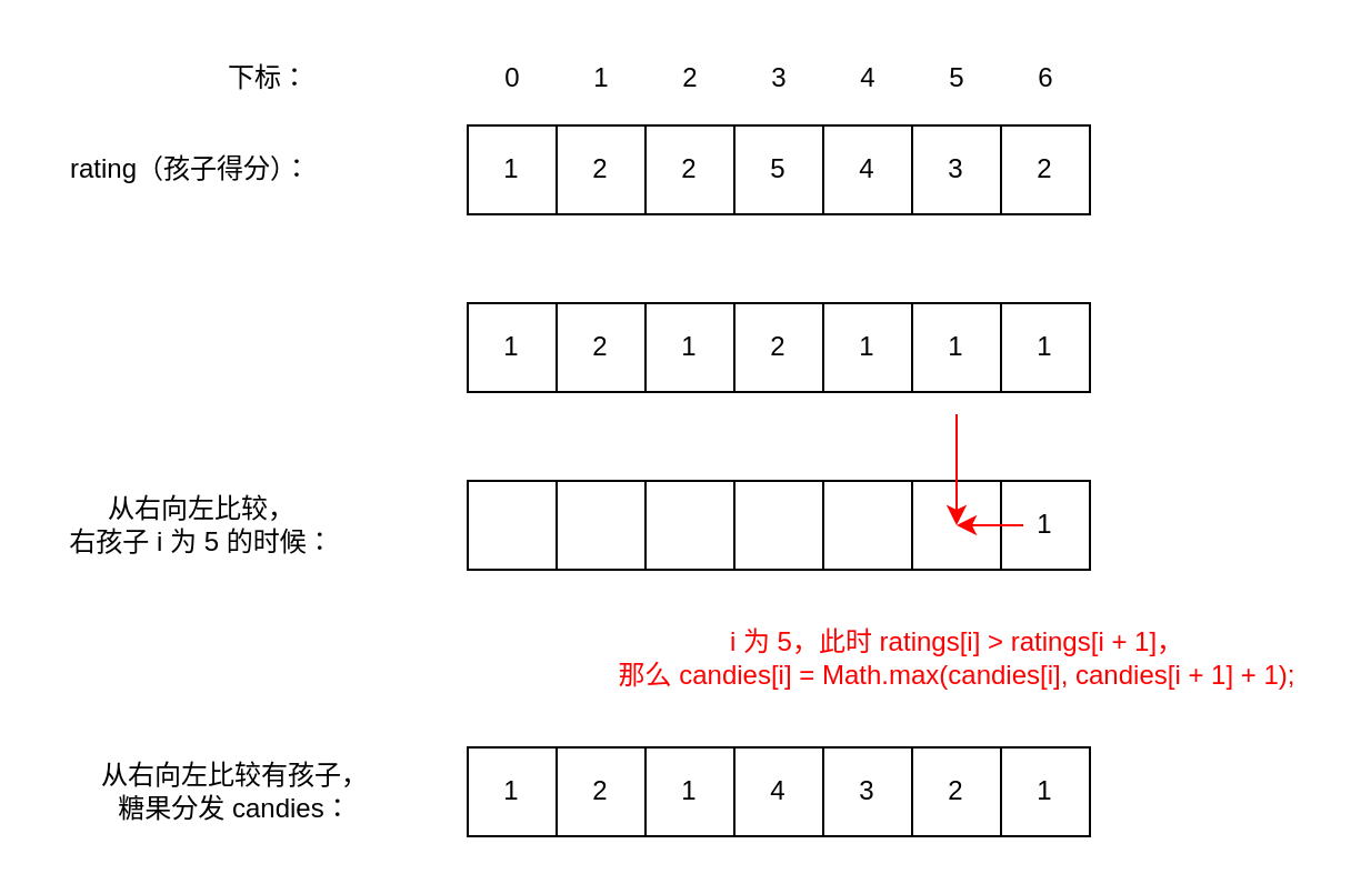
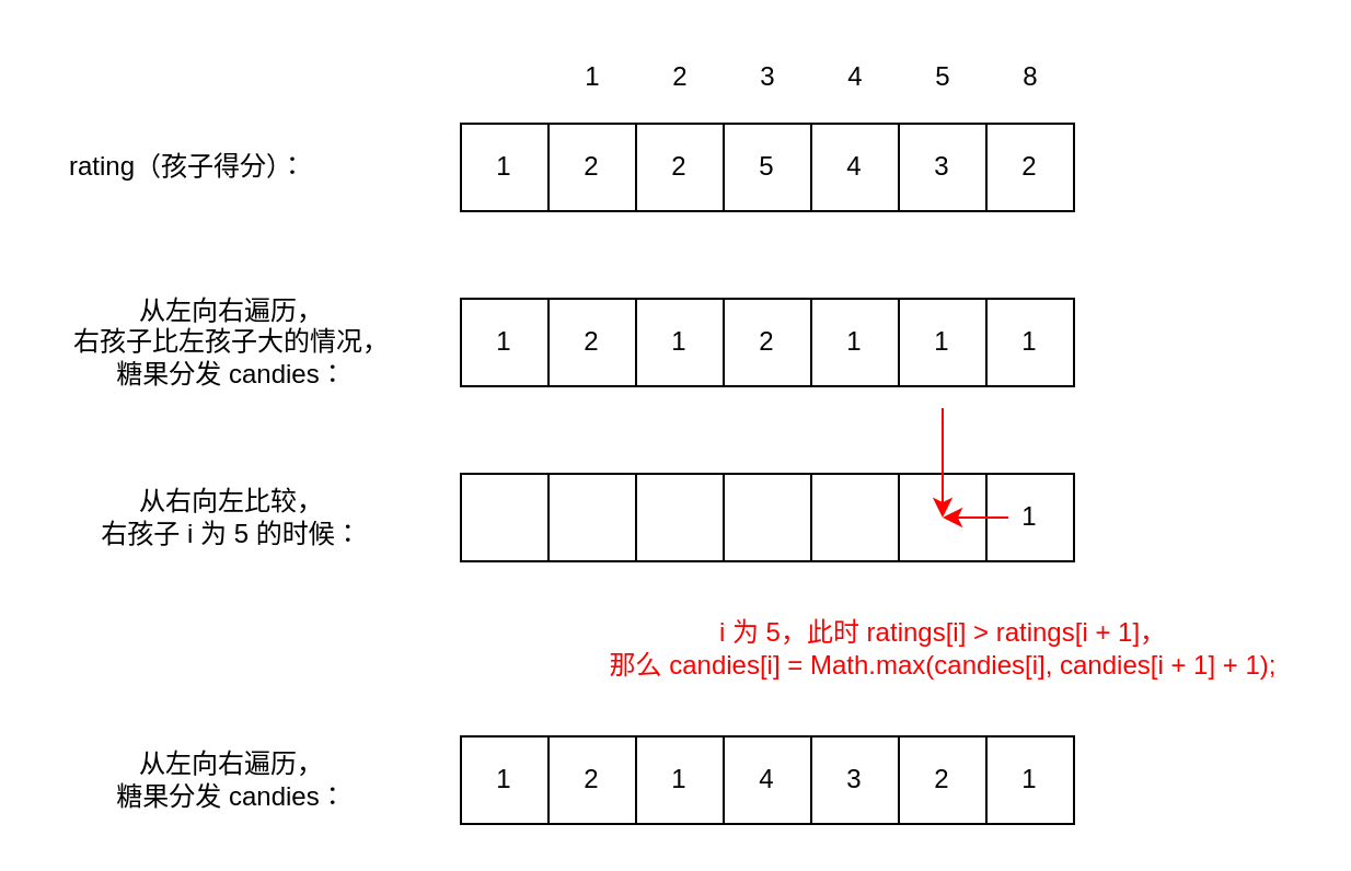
  <mxCell id="0" />
  <mxCell id="1" parent="0" />
  <mxCell id="2" value="1" style="rounded=0;whiteSpace=wrap;html=1;" vertex="1" parent="1"><mxGeometry x="210" y="56" width="40" height="40" as="geometry" /></mxCell>
  <mxCell id="3" value="2" style="rounded=0;whiteSpace=wrap;html=1;" vertex="1" parent="1"><mxGeometry x="250" y="56" width="40" height="40" as="geometry" /></mxCell>
  <mxCell id="4" value="5" style="rounded=0;whiteSpace=wrap;html=1;" vertex="1" parent="1"><mxGeometry x="330" y="56" width="40" height="40" as="geometry" /></mxCell>
  <mxCell id="5" value="4" style="rounded=0;whiteSpace=wrap;html=1;" vertex="1" parent="1"><mxGeometry x="370" y="56" width="40" height="40" as="geometry" /></mxCell>
  <mxCell id="6" value="3" style="rounded=0;whiteSpace=wrap;html=1;" vertex="1" parent="1"><mxGeometry x="410" y="56" width="40" height="40" as="geometry" /></mxCell>
  <mxCell id="7" value="2" style="rounded=0;whiteSpace=wrap;html=1;" vertex="1" parent="1"><mxGeometry x="290" y="56" width="40" height="40" as="geometry" /></mxCell>
  <mxCell id="8" value="2" style="rounded=0;whiteSpace=wrap;html=1;" vertex="1" parent="1"><mxGeometry x="450" y="56" width="40" height="40" as="geometry" /></mxCell>
- <mxCell id="9" value="0" style="text;html=1;align=center;verticalAlign=middle;resizable=0;points=[];autosize=1;strokeColor=none;fillColor=none;" vertex="1" parent="1"><mxGeometry x="215" y="20" width="30" height="30" as="geometry" /></mxCell>
  <mxCell id="10" value="2" style="text;html=1;align=center;verticalAlign=middle;resizable=0;points=[];autosize=1;strokeColor=none;fillColor=none;" vertex="1" parent="1"><mxGeometry x="295" y="20" width="30" height="30" as="geometry" /></mxCell>
  <mxCell id="11" value="1" style="text;html=1;align=center;verticalAlign=middle;resizable=0;points=[];autosize=1;strokeColor=none;fillColor=none;" vertex="1" parent="1"><mxGeometry x="255" y="20" width="30" height="30" as="geometry" /></mxCell>
  <mxCell id="12" value="3" style="text;html=1;align=center;verticalAlign=middle;resizable=0;points=[];autosize=1;strokeColor=none;fillColor=none;" vertex="1" parent="1"><mxGeometry x="335" y="20" width="30" height="30" as="geometry" /></mxCell>
  <mxCell id="13" value="5" style="text;html=1;align=center;verticalAlign=middle;resizable=0;points=[];autosize=1;strokeColor=none;fillColor=none;" vertex="1" parent="1"><mxGeometry x="415" y="20" width="30" height="30" as="geometry" /></mxCell>
  <mxCell id="14" value="4" style="text;html=1;align=center;verticalAlign=middle;resizable=0;points=[];autosize=1;strokeColor=none;fillColor=none;" vertex="1" parent="1"><mxGeometry x="375" y="20" width="30" height="30" as="geometry" /></mxCell>
- <mxCell id="15" value="6" style="text;html=1;align=center;verticalAlign=middle;resizable=0;points=[];autosize=1;strokeColor=none;fillColor=none;" vertex="1" parent="1"><mxGeometry x="455" y="20" width="30" height="30" as="geometry" /></mxCell>
- <mxCell id="16" value="下标：" style="text;html=1;align=center;verticalAlign=middle;resizable=0;points=[];autosize=1;strokeColor=none;fillColor=none;" vertex="1" parent="1"><mxGeometry x="90" y="20" width="60" height="30" as="geometry" /></mxCell>
+ <mxCell id="15" value="8" style="text;html=1;align=center;verticalAlign=middle;resizable=0;points=[];autosize=1;strokeColor=none;fillColor=none;" vertex="1" parent="1"><mxGeometry x="455" y="20" width="30" height="30" as="geometry" /></mxCell>
  <mxCell id="17" value="rating（孩子得分）：" style="text;html=1;align=center;verticalAlign=middle;resizable=0;points=[];autosize=1;strokeColor=none;fillColor=none;" vertex="1" parent="1"><mxGeometry x="20" y="61" width="130" height="30" as="geometry" /></mxCell>
  <mxCell id="18" value="1" style="rounded=0;whiteSpace=wrap;html=1;" vertex="1" parent="1"><mxGeometry x="210" y="136" width="40" height="40" as="geometry" /></mxCell>
  <mxCell id="19" value="2" style="rounded=0;whiteSpace=wrap;html=1;" vertex="1" parent="1"><mxGeometry x="250" y="136" width="40" height="40" as="geometry" /></mxCell>
  <mxCell id="20" value="2" style="rounded=0;whiteSpace=wrap;html=1;" vertex="1" parent="1"><mxGeometry x="330" y="136" width="40" height="40" as="geometry" /></mxCell>
  <mxCell id="21" value="1" style="rounded=0;whiteSpace=wrap;html=1;" vertex="1" parent="1"><mxGeometry x="370" y="136" width="40" height="40" as="geometry" /></mxCell>
  <mxCell id="22" value="1" style="rounded=0;whiteSpace=wrap;html=1;" vertex="1" parent="1"><mxGeometry x="410" y="136" width="40" height="40" as="geometry" /></mxCell>
  <mxCell id="23" value="1" style="rounded=0;whiteSpace=wrap;html=1;" vertex="1" parent="1"><mxGeometry x="290" y="136" width="40" height="40" as="geometry" /></mxCell>
  <mxCell id="24" value="1" style="rounded=0;whiteSpace=wrap;html=1;" vertex="1" parent="1"><mxGeometry x="450" y="136" width="40" height="40" as="geometry" /></mxCell>
+ <mxCell id="25" value="从左向右遍历，&lt;div&gt;右孩子比左孩子大的情况，&lt;div&gt;糖果分发 candies：&lt;/div&gt;&lt;/div&gt;" style="text;html=1;align=center;verticalAlign=middle;resizable=0;points=[];autosize=1;strokeColor=none;fillColor=none;" vertex="1" parent="1"><mxGeometry x="20" y="126" width="170" height="60" as="geometry" /></mxCell>
  <mxCell id="26" value="" style="rounded=0;whiteSpace=wrap;html=1;" vertex="1" parent="1"><mxGeometry x="210" y="216" width="40" height="40" as="geometry" /></mxCell>
  <mxCell id="27" value="" style="rounded=0;whiteSpace=wrap;html=1;" vertex="1" parent="1"><mxGeometry x="250" y="216" width="40" height="40" as="geometry" /></mxCell>
  <mxCell id="28" value="" style="rounded=0;whiteSpace=wrap;html=1;" vertex="1" parent="1"><mxGeometry x="330" y="216" width="40" height="40" as="geometry" /></mxCell>
  <mxCell id="29" value="" style="rounded=0;whiteSpace=wrap;html=1;" vertex="1" parent="1"><mxGeometry x="370" y="216" width="40" height="40" as="geometry" /></mxCell>
  <mxCell id="30" value="" style="rounded=0;whiteSpace=wrap;html=1;" vertex="1" parent="1"><mxGeometry x="410" y="216" width="40" height="40" as="geometry" /></mxCell>
  <mxCell id="31" value="" style="rounded=0;whiteSpace=wrap;html=1;" vertex="1" parent="1"><mxGeometry x="290" y="216" width="40" height="40" as="geometry" /></mxCell>
  <mxCell id="32" value="1" style="rounded=0;whiteSpace=wrap;html=1;" vertex="1" parent="1"><mxGeometry x="450" y="216" width="40" height="40" as="geometry" /></mxCell>
- <mxCell id="33" value="从右向左比较，&lt;div&gt;右孩子 i 为 5 的时候：&lt;/div&gt;" style="text;html=1;align=center;verticalAlign=middle;resizable=0;points=[];autosize=1;strokeColor=none;fillColor=none;" vertex="1" parent="1"><mxGeometry x="20" y="216" width="140" height="40" as="geometry" /></mxCell>
+ <mxCell id="33" value="从右向左比较，&lt;div&gt;右孩子 i 为 5 的时候：&lt;/div&gt;" style="text;html=1;align=center;verticalAlign=middle;resizable=0;points=[];autosize=1;strokeColor=none;fillColor=none;" vertex="1" parent="1"><mxGeometry x="35" y="216" width="140" height="40" as="geometry" /></mxCell>
  <mxCell id="34" value="" style="endArrow=classic;html=1;rounded=0;strokeColor=#FF0000;" edge="1" parent="1"><mxGeometry width="50" height="50" relative="1" as="geometry"><mxPoint x="430" y="186" as="sourcePoint" /><mxPoint x="430" y="236" as="targetPoint" /></mxGeometry></mxCell>
  <mxCell id="35" value="" style="endArrow=classic;html=1;rounded=0;strokeColor=#FF0000;" edge="1" parent="1"><mxGeometry width="50" height="50" relative="1" as="geometry"><mxPoint x="460" y="236" as="sourcePoint" /><mxPoint x="430" y="236" as="targetPoint" /></mxGeometry></mxCell>
  <mxCell id="36" value="i 为 5，此时 ratings[i] &amp;gt; ratings[i + 1]，&lt;div&gt;那么 candies[i] = Math.max(candies[i], candies[i + 1] + 1);&lt;/div&gt;" style="text;html=1;align=center;verticalAlign=middle;resizable=0;points=[];autosize=1;strokeColor=none;fillColor=none;fontColor=#FF0000;" vertex="1" parent="1"><mxGeometry x="265" y="276" width="330" height="40" as="geometry" /></mxCell>
  <mxCell id="37" value="1" style="rounded=0;whiteSpace=wrap;html=1;" vertex="1" parent="1"><mxGeometry x="210" y="336" width="40" height="40" as="geometry" /></mxCell>
  <mxCell id="38" value="2" style="rounded=0;whiteSpace=wrap;html=1;" vertex="1" parent="1"><mxGeometry x="250" y="336" width="40" height="40" as="geometry" /></mxCell>
  <mxCell id="39" value="4" style="rounded=0;whiteSpace=wrap;html=1;" vertex="1" parent="1"><mxGeometry x="330" y="336" width="40" height="40" as="geometry" /></mxCell>
  <mxCell id="40" value="3" style="rounded=0;whiteSpace=wrap;html=1;" vertex="1" parent="1"><mxGeometry x="370" y="336" width="40" height="40" as="geometry" /></mxCell>
  <mxCell id="41" value="2" style="rounded=0;whiteSpace=wrap;html=1;" vertex="1" parent="1"><mxGeometry x="410" y="336" width="40" height="40" as="geometry" /></mxCell>
  <mxCell id="42" value="1" style="rounded=0;whiteSpace=wrap;html=1;" vertex="1" parent="1"><mxGeometry x="290" y="336" width="40" height="40" as="geometry" /></mxCell>
  <mxCell id="43" value="1" style="rounded=0;whiteSpace=wrap;html=1;" vertex="1" parent="1"><mxGeometry x="450" y="336" width="40" height="40" as="geometry" /></mxCell>
- <mxCell id="44" value="&lt;div&gt;&lt;div&gt;从右向左比较有孩子，&lt;br&gt;糖果分发 candies：&lt;/div&gt;&lt;/div&gt;" style="text;html=1;align=center;verticalAlign=middle;resizable=0;points=[];autosize=1;strokeColor=none;fillColor=none;" vertex="1" parent="1"><mxGeometry x="35" y="336" width="140" height="40" as="geometry" /></mxCell>
+ <mxCell id="44" value="&lt;div&gt;&lt;div&gt;从左向右遍历，&lt;br&gt;糖果分发 candies：&lt;/div&gt;&lt;/div&gt;" style="text;html=1;align=center;verticalAlign=middle;resizable=0;points=[];autosize=1;strokeColor=none;fillColor=none;" vertex="1" parent="1"><mxGeometry x="35" y="336" width="140" height="40" as="geometry" /></mxCell>
